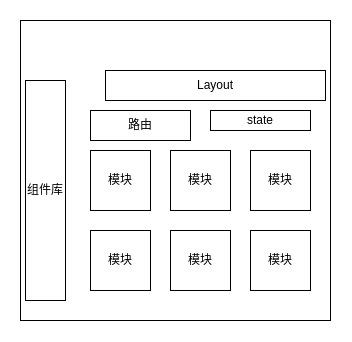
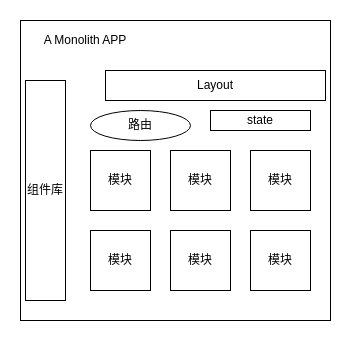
  <mxCell id="0" />
  <mxCell id="1" parent="0" />
  <mxCell id="2" value="" style="rounded=0;whiteSpace=wrap;html=1;" vertex="1" parent="1"><mxGeometry x="20" y="20" width="310" height="300" as="geometry" /></mxCell>
  <mxCell id="3" value="组件库" style="rounded=0;whiteSpace=wrap;html=1;" vertex="1" parent="1"><mxGeometry x="25" y="80" width="40" height="220" as="geometry" /></mxCell>
  <mxCell id="4" value="模块" style="whiteSpace=wrap;html=1;aspect=fixed;" vertex="1" parent="1"><mxGeometry x="170" y="150" width="60" height="60" as="geometry" /></mxCell>
  <mxCell id="5" value="模块" style="whiteSpace=wrap;html=1;aspect=fixed;" vertex="1" parent="1"><mxGeometry x="90" y="150" width="60" height="60" as="geometry" /></mxCell>
  <mxCell id="6" value="模块" style="whiteSpace=wrap;html=1;aspect=fixed;" vertex="1" parent="1"><mxGeometry x="250" y="150" width="60" height="60" as="geometry" /></mxCell>
  <mxCell id="7" value="Layout" style="rounded=0;whiteSpace=wrap;html=1;" vertex="1" parent="1"><mxGeometry x="105" y="70" width="220" height="30" as="geometry" /></mxCell>
  <mxCell id="8" value="模块" style="whiteSpace=wrap;html=1;aspect=fixed;" vertex="1" parent="1"><mxGeometry x="90" y="230" width="60" height="60" as="geometry" /></mxCell>
  <mxCell id="9" value="模块" style="whiteSpace=wrap;html=1;aspect=fixed;" vertex="1" parent="1"><mxGeometry x="170" y="230" width="60" height="60" as="geometry" /></mxCell>
  <mxCell id="10" value="模块" style="whiteSpace=wrap;html=1;aspect=fixed;" vertex="1" parent="1"><mxGeometry x="250" y="230" width="60" height="60" as="geometry" /></mxCell>
- <mxCell id="11" value="路由" style="rounded=0;whiteSpace=wrap;html=1;" vertex="1" parent="1"><mxGeometry x="90" y="110" width="100" height="30" as="geometry" /></mxCell>
+ <mxCell id="11" value="路由" style="ellipse;whiteSpace=wrap;html=1;" vertex="1" parent="1"><mxGeometry x="90" y="110" width="100" height="30" as="geometry" /></mxCell>
  <mxCell id="12" value="state" style="rounded=0;whiteSpace=wrap;html=1;" vertex="1" parent="1"><mxGeometry x="210" y="110" width="100" height="20" as="geometry" /></mxCell>
+ <mxCell id="13" value="A Monolith APP" style="text;html=1;strokeColor=none;fillColor=none;align=center;verticalAlign=middle;whiteSpace=wrap;rounded=0;" vertex="1" parent="1"><mxGeometry x="30" y="30" width="110" height="20" as="geometry" /></mxCell>
